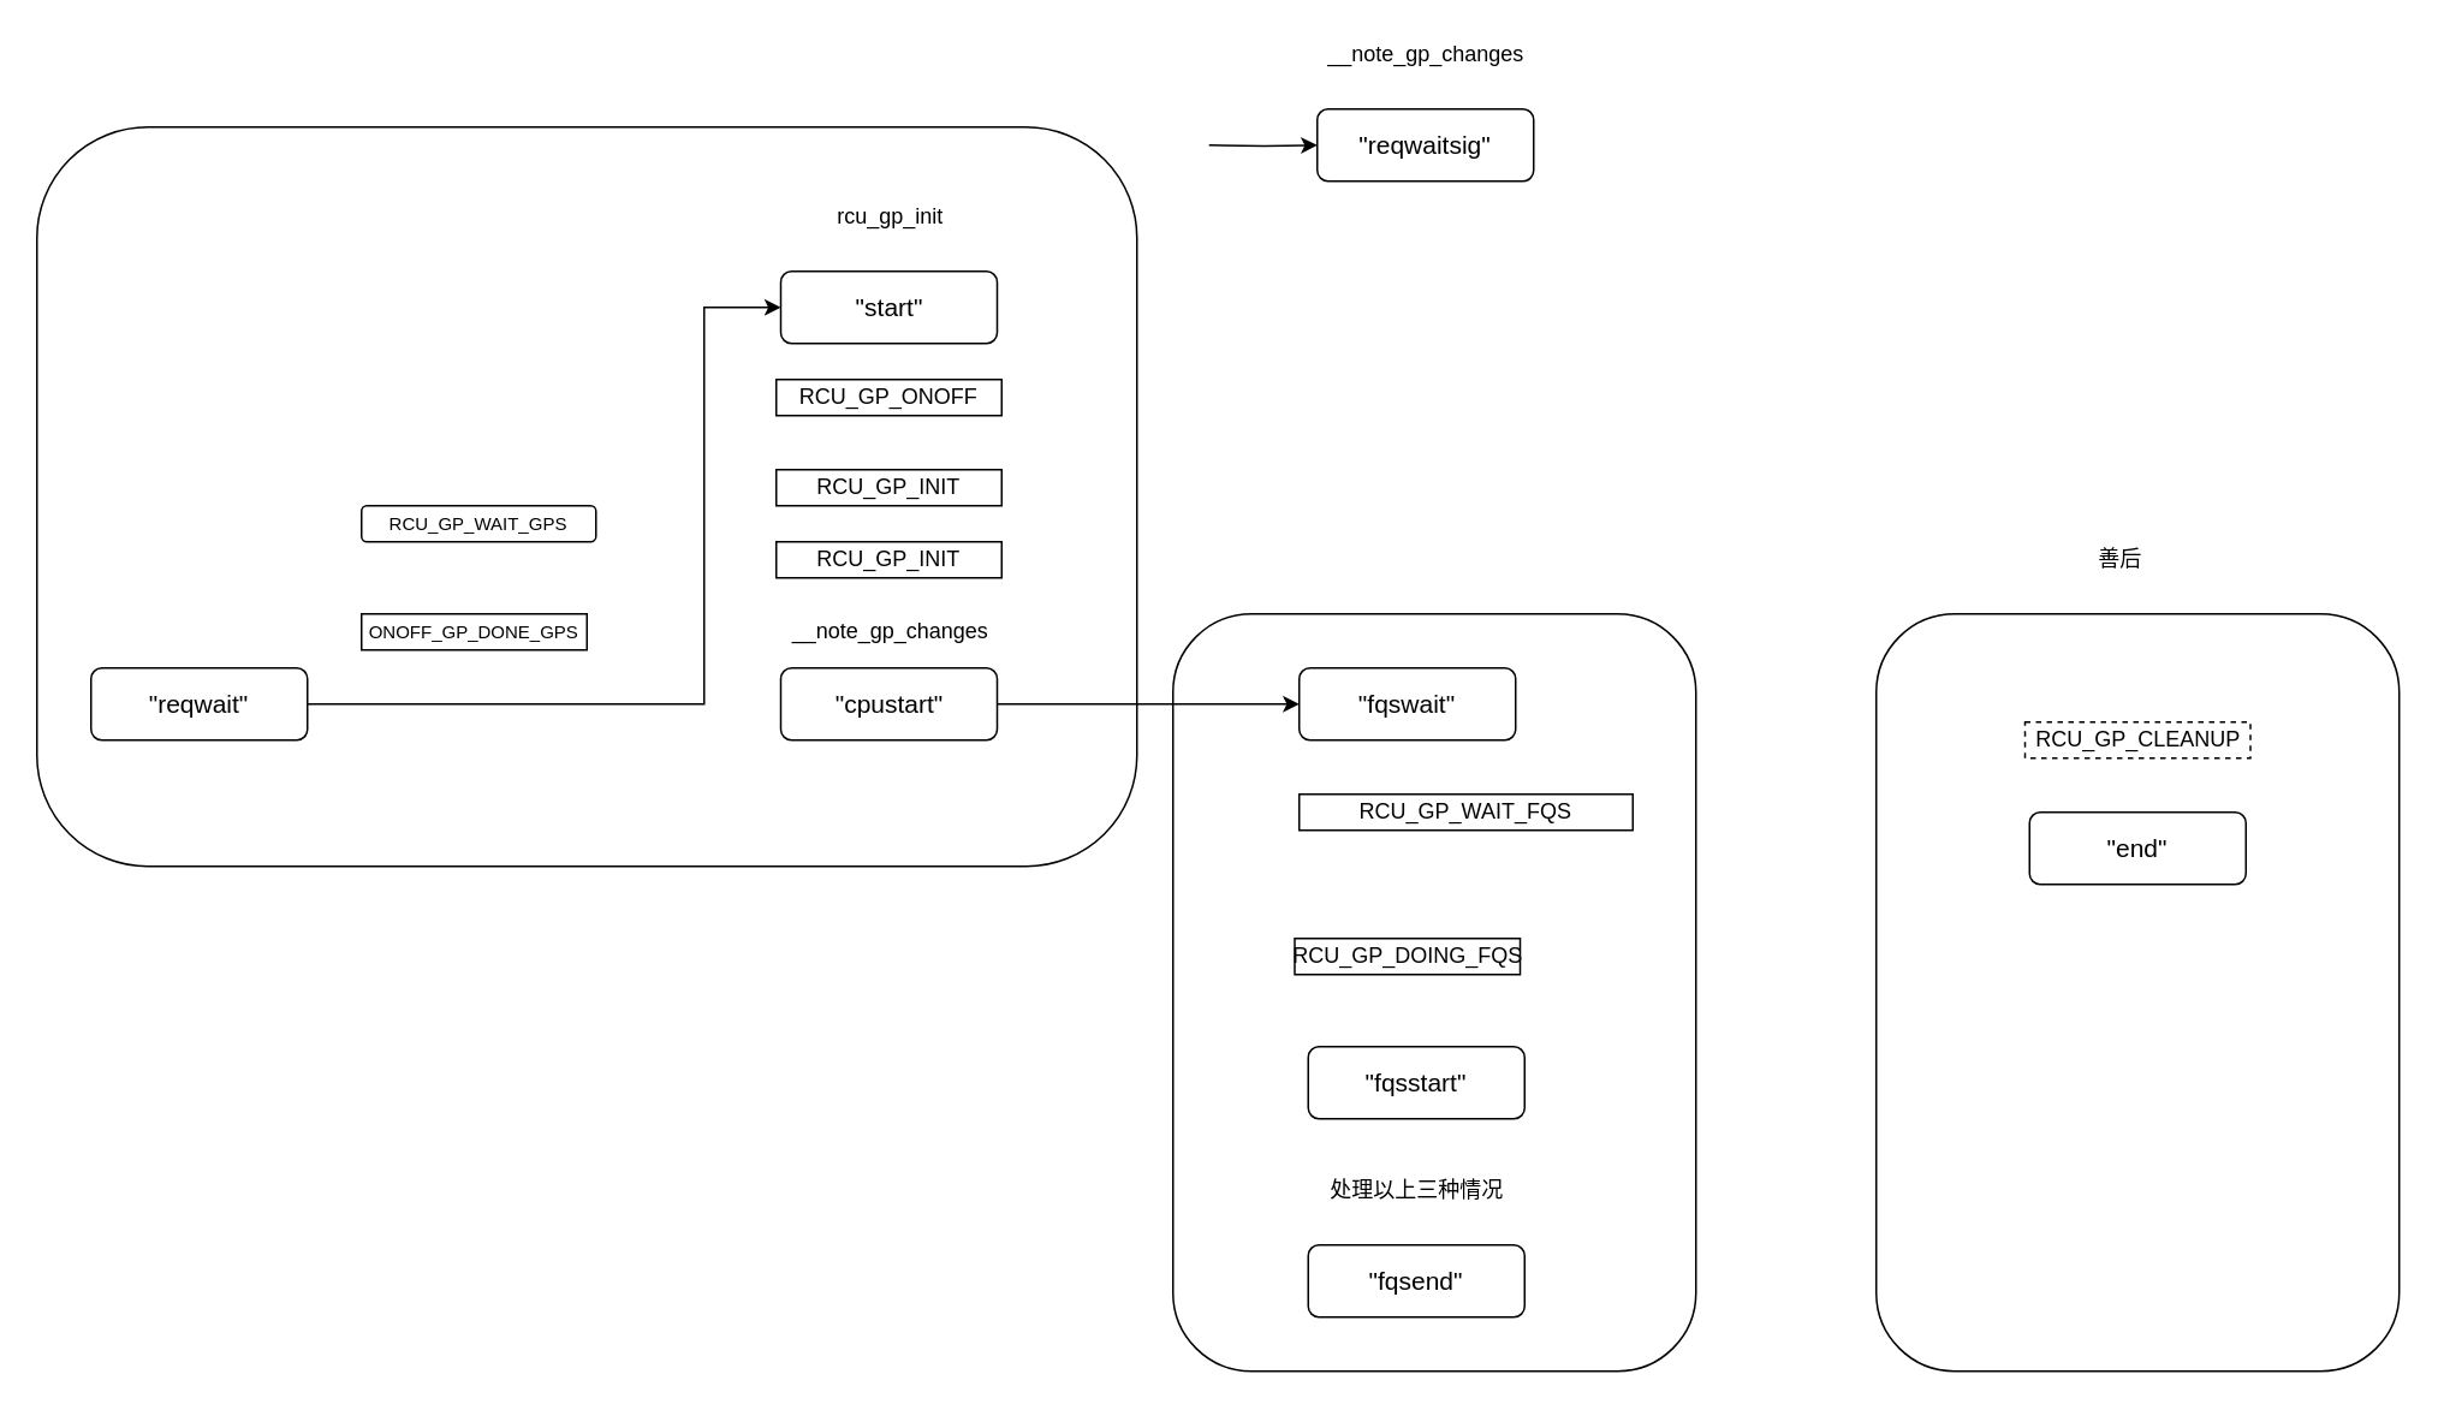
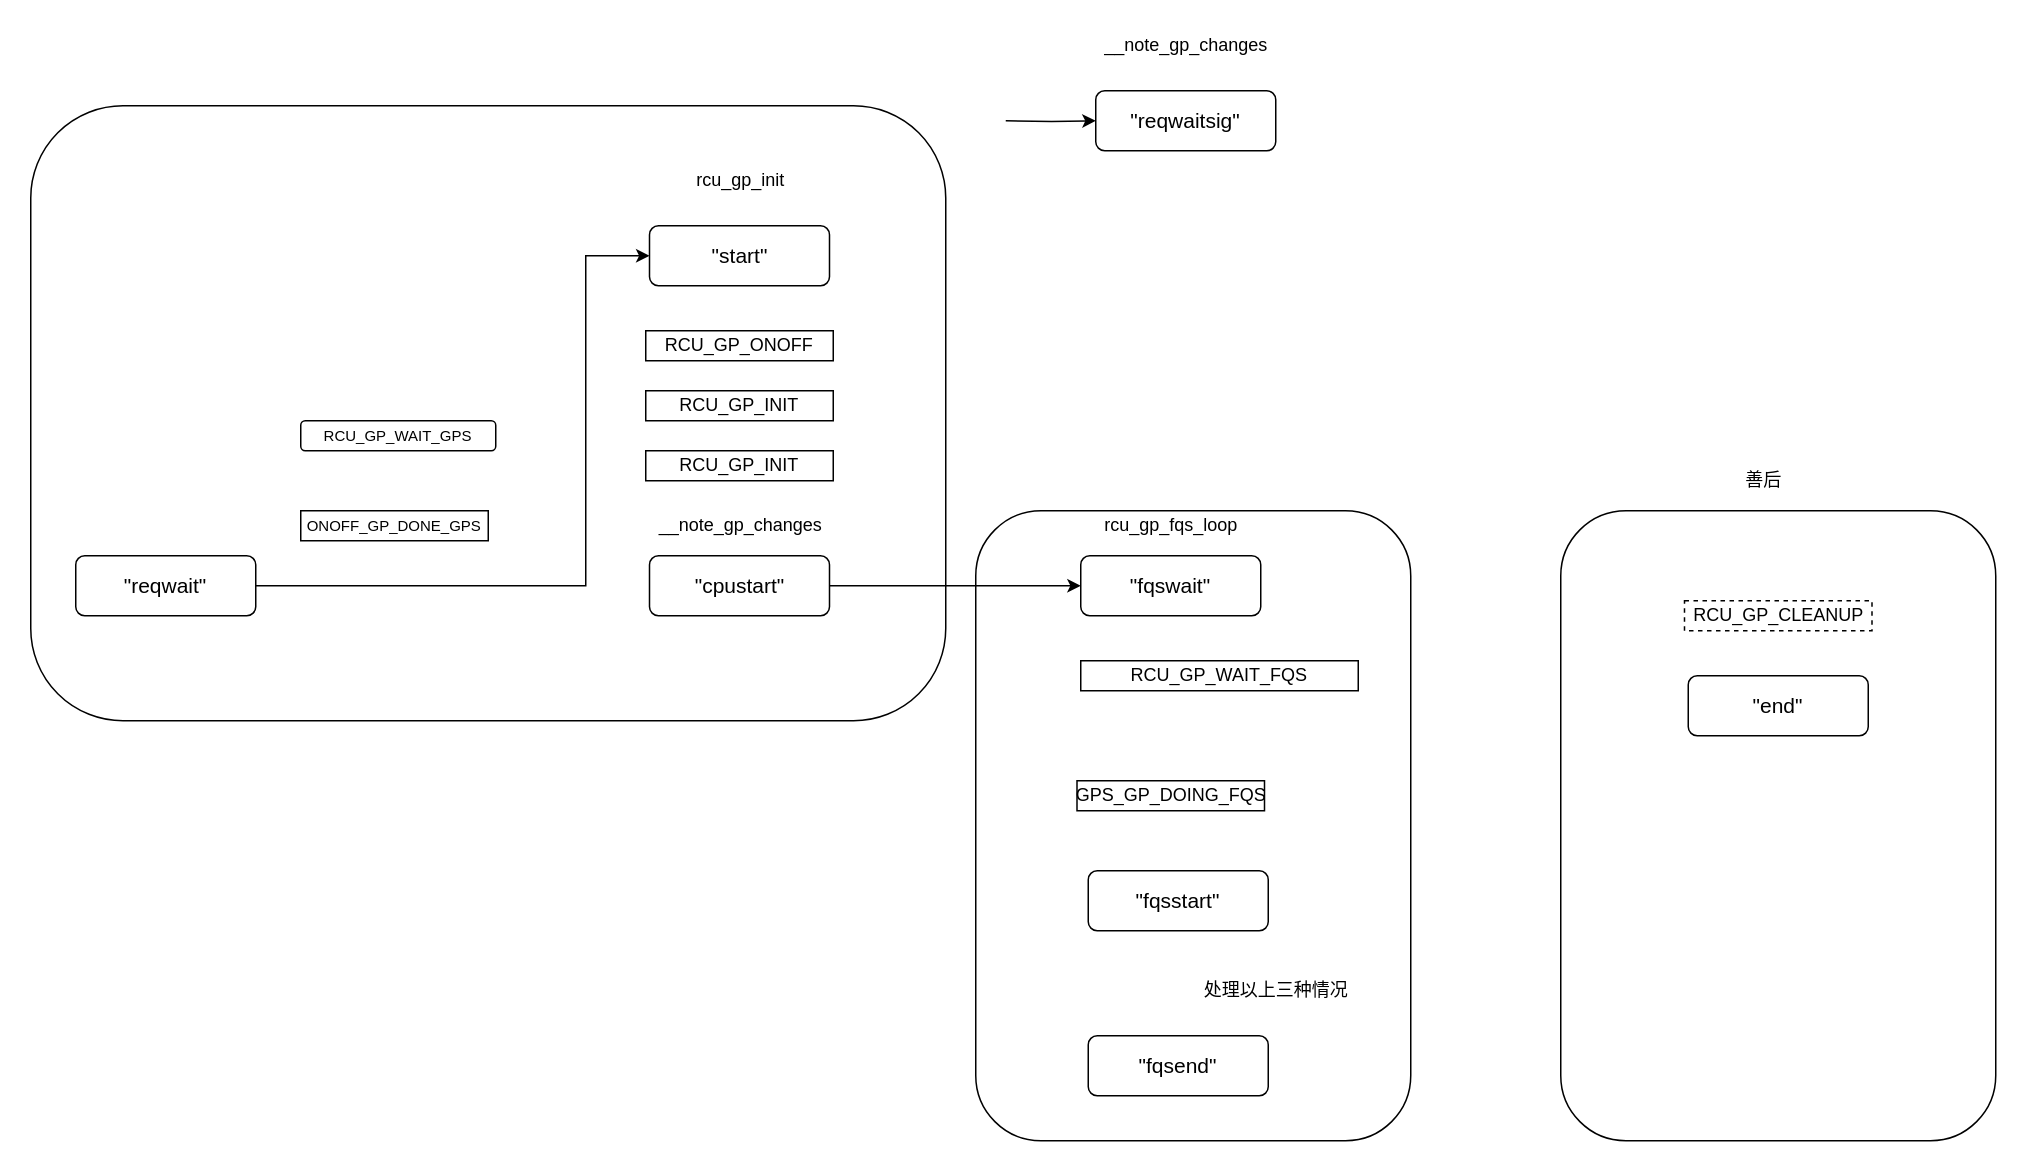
  <mxCell id="0" />
  <mxCell id="1" parent="0" />
  <mxCell id="2" value="" style="rounded=1;whiteSpace=wrap;html=1;" vertex="1" parent="1"><mxGeometry x="1040" y="340" width="290" height="420" as="geometry" /></mxCell>
  <mxCell id="3" value="" style="rounded=1;whiteSpace=wrap;html=1;" vertex="1" parent="1"><mxGeometry x="650" y="340" width="290" height="420" as="geometry" /></mxCell>
  <mxCell id="4" value="" style="rounded=1;whiteSpace=wrap;html=1;" vertex="1" parent="1"><mxGeometry x="20" y="70" width="610" height="410" as="geometry" /></mxCell>
  <mxCell id="5" style="edgeStyle=orthogonalEdgeStyle;rounded=0;orthogonalLoop=1;jettySize=auto;html=1;exitX=1;exitY=0.5;exitDx=0;exitDy=0;entryX=0;entryY=0.5;entryDx=0;entryDy=0;" parent="1" source="6" target="7" edge="1"><mxGeometry relative="1" as="geometry"><Array as="points"><mxPoint x="390" y="390" /><mxPoint x="390" y="170" /></Array></mxGeometry></mxCell>
  <mxCell id="6" value="&lt;font style=&quot;font-size: 14px&quot;&gt;&quot;reqwait&quot;&lt;/font&gt;" style="rounded=1;whiteSpace=wrap;html=1;" parent="1" vertex="1"><mxGeometry x="50" y="370" width="120" height="40" as="geometry" /></mxCell>
  <mxCell id="7" value="&lt;font style=&quot;font-size: 14px&quot;&gt;&quot;start&quot;&lt;/font&gt;" style="rounded=1;whiteSpace=wrap;html=1;" parent="1" vertex="1"><mxGeometry x="432.5" y="150" width="120" height="40" as="geometry" /></mxCell>
  <mxCell id="8" value="rcu_gp_init" style="text;html=1;resizable=0;autosize=1;align=center;verticalAlign=middle;points=[];fillColor=none;strokeColor=none;rounded=0;" parent="1" vertex="1"><mxGeometry x="457.5" y="110" width="70" height="20" as="geometry" /></mxCell>
  <mxCell id="9" value="&lt;span&gt;&lt;font style=&quot;font-size: 10px&quot;&gt;RCU_GP_WAIT_GPS&lt;/font&gt;&lt;/span&gt;" style="whiteSpace=wrap;html=1;rounded=1;" parent="1" vertex="1"><mxGeometry x="200" y="280" width="130" height="20" as="geometry" /></mxCell>
  <mxCell id="10" value="&lt;font style=&quot;font-size: 10px&quot;&gt;ONOFF_GP_DONE_GPS&lt;/font&gt;" style="rounded=0;whiteSpace=wrap;html=1;" parent="1" vertex="1"><mxGeometry x="200" y="340" width="125" height="20" as="geometry" /></mxCell>
  <mxCell id="11" value="RCU_GP_INIT" style="rounded=0;whiteSpace=wrap;html=1;" parent="1" vertex="1"><mxGeometry x="430" y="260" width="125" height="20" as="geometry" /></mxCell>
- <mxCell id="12" value="RCU_GP_ONOFF" style="rounded=0;whiteSpace=wrap;html=1;" parent="1" vertex="1"><mxGeometry x="430" y="210" width="125" height="20" as="geometry" /></mxCell>
+ <mxCell id="12" value="RCU_GP_ONOFF" style="rounded=0;whiteSpace=wrap;html=1;" parent="1" vertex="1"><mxGeometry x="430" y="220" width="125" height="20" as="geometry" /></mxCell>
  <mxCell id="13" value="RCU_GP_INIT" style="rounded=0;whiteSpace=wrap;html=1;" parent="1" vertex="1"><mxGeometry x="430" y="300" width="125" height="20" as="geometry" /></mxCell>
  <mxCell id="14" style="edgeStyle=orthogonalEdgeStyle;rounded=0;orthogonalLoop=1;jettySize=auto;html=1;entryX=0;entryY=0.5;entryDx=0;entryDy=0;" parent="1" target="18" edge="1"><mxGeometry relative="1" as="geometry"><mxPoint x="670" y="80" as="sourcePoint" /></mxGeometry></mxCell>
  <mxCell id="15" style="edgeStyle=orthogonalEdgeStyle;rounded=0;orthogonalLoop=1;jettySize=auto;html=1;exitX=1;exitY=0.5;exitDx=0;exitDy=0;entryX=0;entryY=0.5;entryDx=0;entryDy=0;" parent="1" source="16" target="20" edge="1"><mxGeometry relative="1" as="geometry" /></mxCell>
  <mxCell id="16" value="&lt;font style=&quot;font-size: 14px&quot;&gt;&quot;cpustart&quot;&lt;/font&gt;" style="rounded=1;whiteSpace=wrap;html=1;" parent="1" vertex="1"><mxGeometry x="432.5" y="370" width="120" height="40" as="geometry" /></mxCell>
  <mxCell id="17" value="__note_gp_changes" style="text;html=1;resizable=0;autosize=1;align=center;verticalAlign=middle;points=[];fillColor=none;strokeColor=none;rounded=0;" parent="1" vertex="1"><mxGeometry x="432.5" y="340" width="120" height="20" as="geometry" /></mxCell>
  <mxCell id="18" value="&lt;font style=&quot;font-size: 14px&quot;&gt;&quot;reqwaitsig&quot;&lt;/font&gt;" style="rounded=1;whiteSpace=wrap;html=1;" parent="1" vertex="1"><mxGeometry x="730" y="60" width="120" height="40" as="geometry" /></mxCell>
  <mxCell id="19" value="__note_gp_changes" style="text;html=1;resizable=0;autosize=1;align=center;verticalAlign=middle;points=[];fillColor=none;strokeColor=none;rounded=0;" parent="1" vertex="1"><mxGeometry x="730" y="20" width="120" height="20" as="geometry" /></mxCell>
  <mxCell id="20" value="&lt;font style=&quot;font-size: 14px&quot;&gt;&quot;fqswait&quot;&lt;/font&gt;" style="rounded=1;whiteSpace=wrap;html=1;" parent="1" vertex="1"><mxGeometry x="720" y="370" width="120" height="40" as="geometry" /></mxCell>
+ <mxCell id="21" value="rcu_gp_fqs_loop" style="text;html=1;resizable=0;autosize=1;align=center;verticalAlign=middle;points=[];fillColor=none;strokeColor=none;rounded=0;" parent="1" vertex="1"><mxGeometry x="730" y="340" width="100" height="20" as="geometry" /></mxCell>
  <mxCell id="22" value="&lt;font style=&quot;font-size: 14px&quot;&gt;&quot;fqsstart&quot;&lt;/font&gt;" style="rounded=1;whiteSpace=wrap;html=1;" vertex="1" parent="1"><mxGeometry x="725" y="580" width="120" height="40" as="geometry" /></mxCell>
  <mxCell id="23" value="&lt;span style=&quot;font-size: 14px&quot;&gt;&quot;fqsend&quot;&lt;/span&gt;" style="rounded=1;whiteSpace=wrap;html=1;" vertex="1" parent="1"><mxGeometry x="725" y="690" width="120" height="40" as="geometry" /></mxCell>
- <mxCell id="24" value="处理以上三种情况" style="text;html=1;resizable=0;autosize=1;align=center;verticalAlign=middle;points=[];fillColor=none;strokeColor=none;rounded=0;" vertex="1" parent="1"><mxGeometry x="730" y="650" width="110" height="20" as="geometry" /></mxCell>
+ <mxCell id="24" value="处理以上三种情况" style="text;html=1;resizable=0;autosize=1;align=center;verticalAlign=middle;points=[];fillColor=none;strokeColor=none;rounded=0;" vertex="1" parent="1"><mxGeometry x="795" y="650" width="110" height="20" as="geometry" /></mxCell>
  <mxCell id="25" value="RCU_GP_WAIT_FQS" style="rounded=0;whiteSpace=wrap;html=1;" vertex="1" parent="1"><mxGeometry x="720" y="440" width="185" height="20" as="geometry" /></mxCell>
- <mxCell id="26" value="RCU_GP_DOING_FQS" style="rounded=0;whiteSpace=wrap;html=1;" vertex="1" parent="1"><mxGeometry x="717.5" y="520" width="125" height="20" as="geometry" /></mxCell>
+ <mxCell id="26" value="GPS_GP_DOING_FQS" style="rounded=0;whiteSpace=wrap;html=1;" vertex="1" parent="1"><mxGeometry x="717.5" y="520" width="125" height="20" as="geometry" /></mxCell>
  <mxCell id="27" value="RCU_GP_CLEANUP" style="rounded=0;whiteSpace=wrap;html=1;dashed=1;" vertex="1" parent="1"><mxGeometry x="1122.5" y="400" width="125" height="20" as="geometry" /></mxCell>
- <mxCell id="28" value="善后" style="text;html=1;resizable=0;autosize=1;align=center;verticalAlign=middle;points=[];fillColor=none;strokeColor=none;rounded=0;" vertex="1" parent="1"><mxGeometry x="1155" y="300" width="40" height="20" as="geometry" /></mxCell>
+ <mxCell id="28" value="善后" style="text;html=1;resizable=0;autosize=1;align=center;verticalAlign=middle;points=[];fillColor=none;strokeColor=none;rounded=0;" vertex="1" parent="1"><mxGeometry x="1155" y="310" width="40" height="20" as="geometry" /></mxCell>
  <mxCell id="29" value="&lt;font style=&quot;font-size: 14px&quot;&gt;&quot;end&quot;&lt;/font&gt;" style="rounded=1;whiteSpace=wrap;html=1;" vertex="1" parent="1"><mxGeometry x="1125" y="450" width="120" height="40" as="geometry" /></mxCell>
